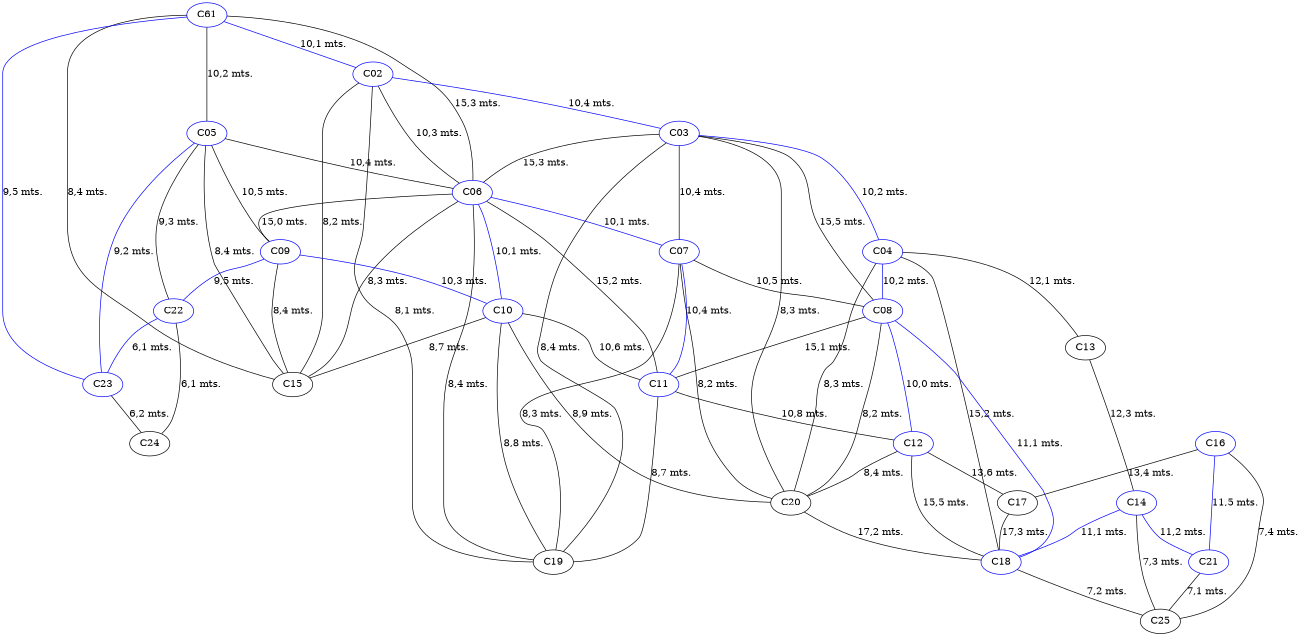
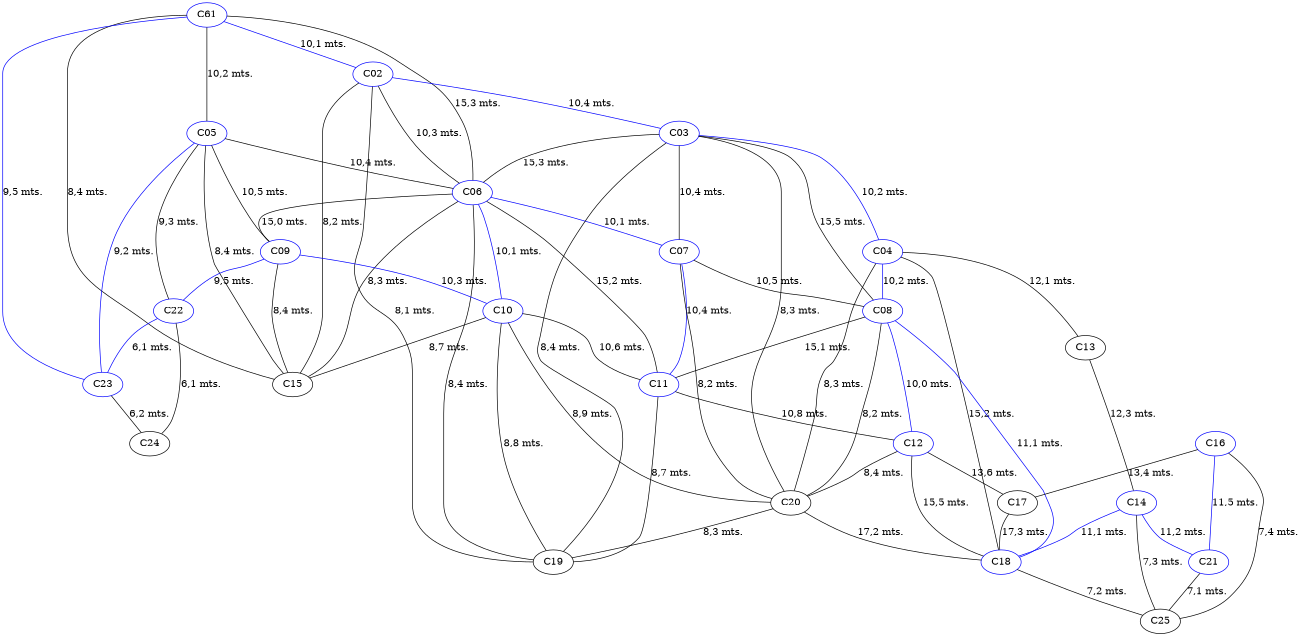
  strict graph {
    node [color=blue]
    edge [color=blank]
    n1 [label=C61]
    n2 [label=C02]
    n3 [label=C05]
    n4 [label=C06]
    n5 [color=blank label=C15]
    n6 [label=C23]
    n7 [label=C03]
    n8 [color=blank label=C19]
    n9 [label=C09]
    n10 [label=C22]
    n11 [label=C07]
    n12 [label=C10]
    n13 [label=C11]
    n14 [color=blank label=C24]
    n15 [label=C04]
    n16 [label=C08]
    n17 [color=blank label=C20]
    n18 [color=blank label=C13]
    n19 [label=C18]
    n20 [label=C12]
    n21 [label=C14]
    n22 [color=blank label=C25]
    n23 [color=blank label=C17]
    n24 [label=C21]
    n25 [label=C16]
    n1 -- n2 [color=blue label="10,1 mts."]
    n1 -- n3 [label="10,2 mts."]
    n1 -- n4 [label="15,3 mts."]
    n1 -- n5 [label="8,4 mts."]
    n1 -- n6 [color=blue label="9,5 mts."]
    n2 -- n4 [label="10,3 mts."]
    n2 -- n5 [label="8,2 mts."]
    n2 -- n7 [color=blue label="10,4 mts."]
    n2 -- n8 [label="8,1 mts."]
    n3 -- n4 [label="10,4 mts."]
    n3 -- n5 [label="8,4 mts."]
    n3 -- n6 [color=blue label="9,2 mts."]
    n3 -- n9 [label="10,5 mts."]
    n3 -- n10 [label="9,3 mts."]
    n4 -- n5 [label="8,3 mts."]
    n4 -- n8 [label="8,4 mts."]
    n4 -- n9 [label="15,0 mts."]
    n4 -- n11 [color=blue label="10,1 mts."]
    n4 -- n12 [color=blue label="10,1 mts."]
    n4 -- n13 [label="15,2 mts."]
    n6 -- n14 [label="6,2 mts."]
    n7 -- n4 [label="15,3 mts."]
    n7 -- n8 [label="8,4 mts."]
    n7 -- n11 [label="10,4 mts."]
    n7 -- n15 [color=blue label="10,2 mts."]
    n7 -- n16 [label="15,5 mts."]
    n7 -- n17 [label="8,3 mts."]
    n9 -- n5 [label="8,4 mts."]
    n9 -- n10 [color=blue label="9,5 mts."]
    n9 -- n12 [color=blue label="10,3 mts."]
    n10 -- n6 [color=blue label="6,1 mts."]
    n10 -- n14 [label="6,1 mts."]
-   n11 -- n8 [label="8,3 mts."]
+   n17 -- n8 [label="8,3 mts."]
    n11 -- n13 [color=blue label="10,4 mts."]
    n11 -- n16 [label="10,5 mts."]
    n11 -- n17 [label="8,2 mts."]
    n12 -- n5 [label="8,7 mts."]
    n12 -- n8 [label="8,8 mts."]
    n12 -- n13 [label="10,6 mts."]
    n12 -- n17 [label="8,9 mts."]
    n13 -- n8 [label="8,7 mts."]
    n13 -- n20 [label="10,8 mts."]
    n15 -- n16 [color=blue label="10,2 mts."]
    n15 -- n17 [label="8,3 mts."]
    n15 -- n18 [label="12,1 mts."]
    n15 -- n19 [label="15,2 mts."]
    n16 -- n13 [label="15,1 mts."]
    n16 -- n17 [label="8,2 mts."]
    n16 -- n19 [color=blue label="11,1 mts."]
    n16 -- n20 [color=blue label="10,0 mts."]
    n17 -- n19 [label="17,2 mts."]
    n18 -- n21 [label="12,3 mts."]
    n19 -- n22 [label="7,2 mts."]
    n20 -- n17 [label="8,4 mts."]
    n20 -- n19 [label="15,5 mts."]
    n20 -- n23 [label="13,6 mts."]
    n21 -- n19 [color=blue label="11,1 mts."]
    n21 -- n22 [label="7,3 mts."]
    n21 -- n24 [color=blue label="11,2 mts."]
    n23 -- n19 [label="17,3 mts."]
    n24 -- n22 [label="7,1 mts."]
    n25 -- n22 [label="7,4 mts."]
    n25 -- n23 [label="13,4 mts."]
    n25 -- n24 [color=blue label="11,5 mts."]
  }
